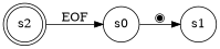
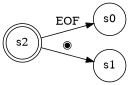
  digraph {
    rankdir=LR
    node [shape=circle]
    s2 [shape=doublecircle]
    s0
    s1
    s2 -> s0 [label=EOF]
-   s0 -> s1 [label="◉"]
+   s2 -> s1 [label="◉"]
  }
